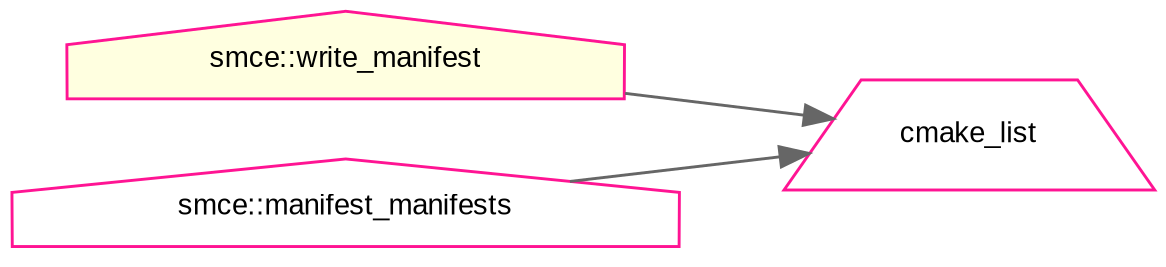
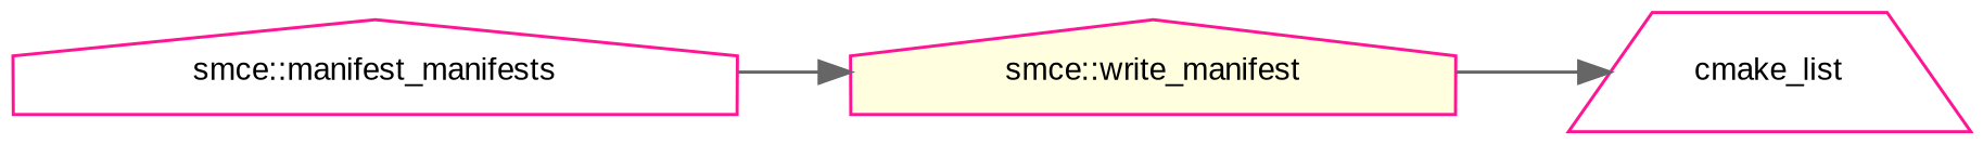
  digraph {
    fontname="Liberation Sans"
    rankdir=RL
    node [color=deeppink fillcolor=white fontname="Liberation Sans" fontsize=10 shape=house style=filled]
    edge [color=gray40 dir=back fontname="Liberation Sans" fontsize=10 labelfontname=Helvetica labelfontsize=10 style=solid]
    n1 [fontcolor=black height=0.2 label=cmake_list shape=trapezium width=0.4]
    n2 [fillcolor=lightyellow height=0.2 label="smce::write_manifest" width=0.4]
    n3 [height=0.2 label="smce::manifest_manifests" width=0.4]
    n1 -> n2
-   n1 -> n3
+   n2 -> n3
  }
